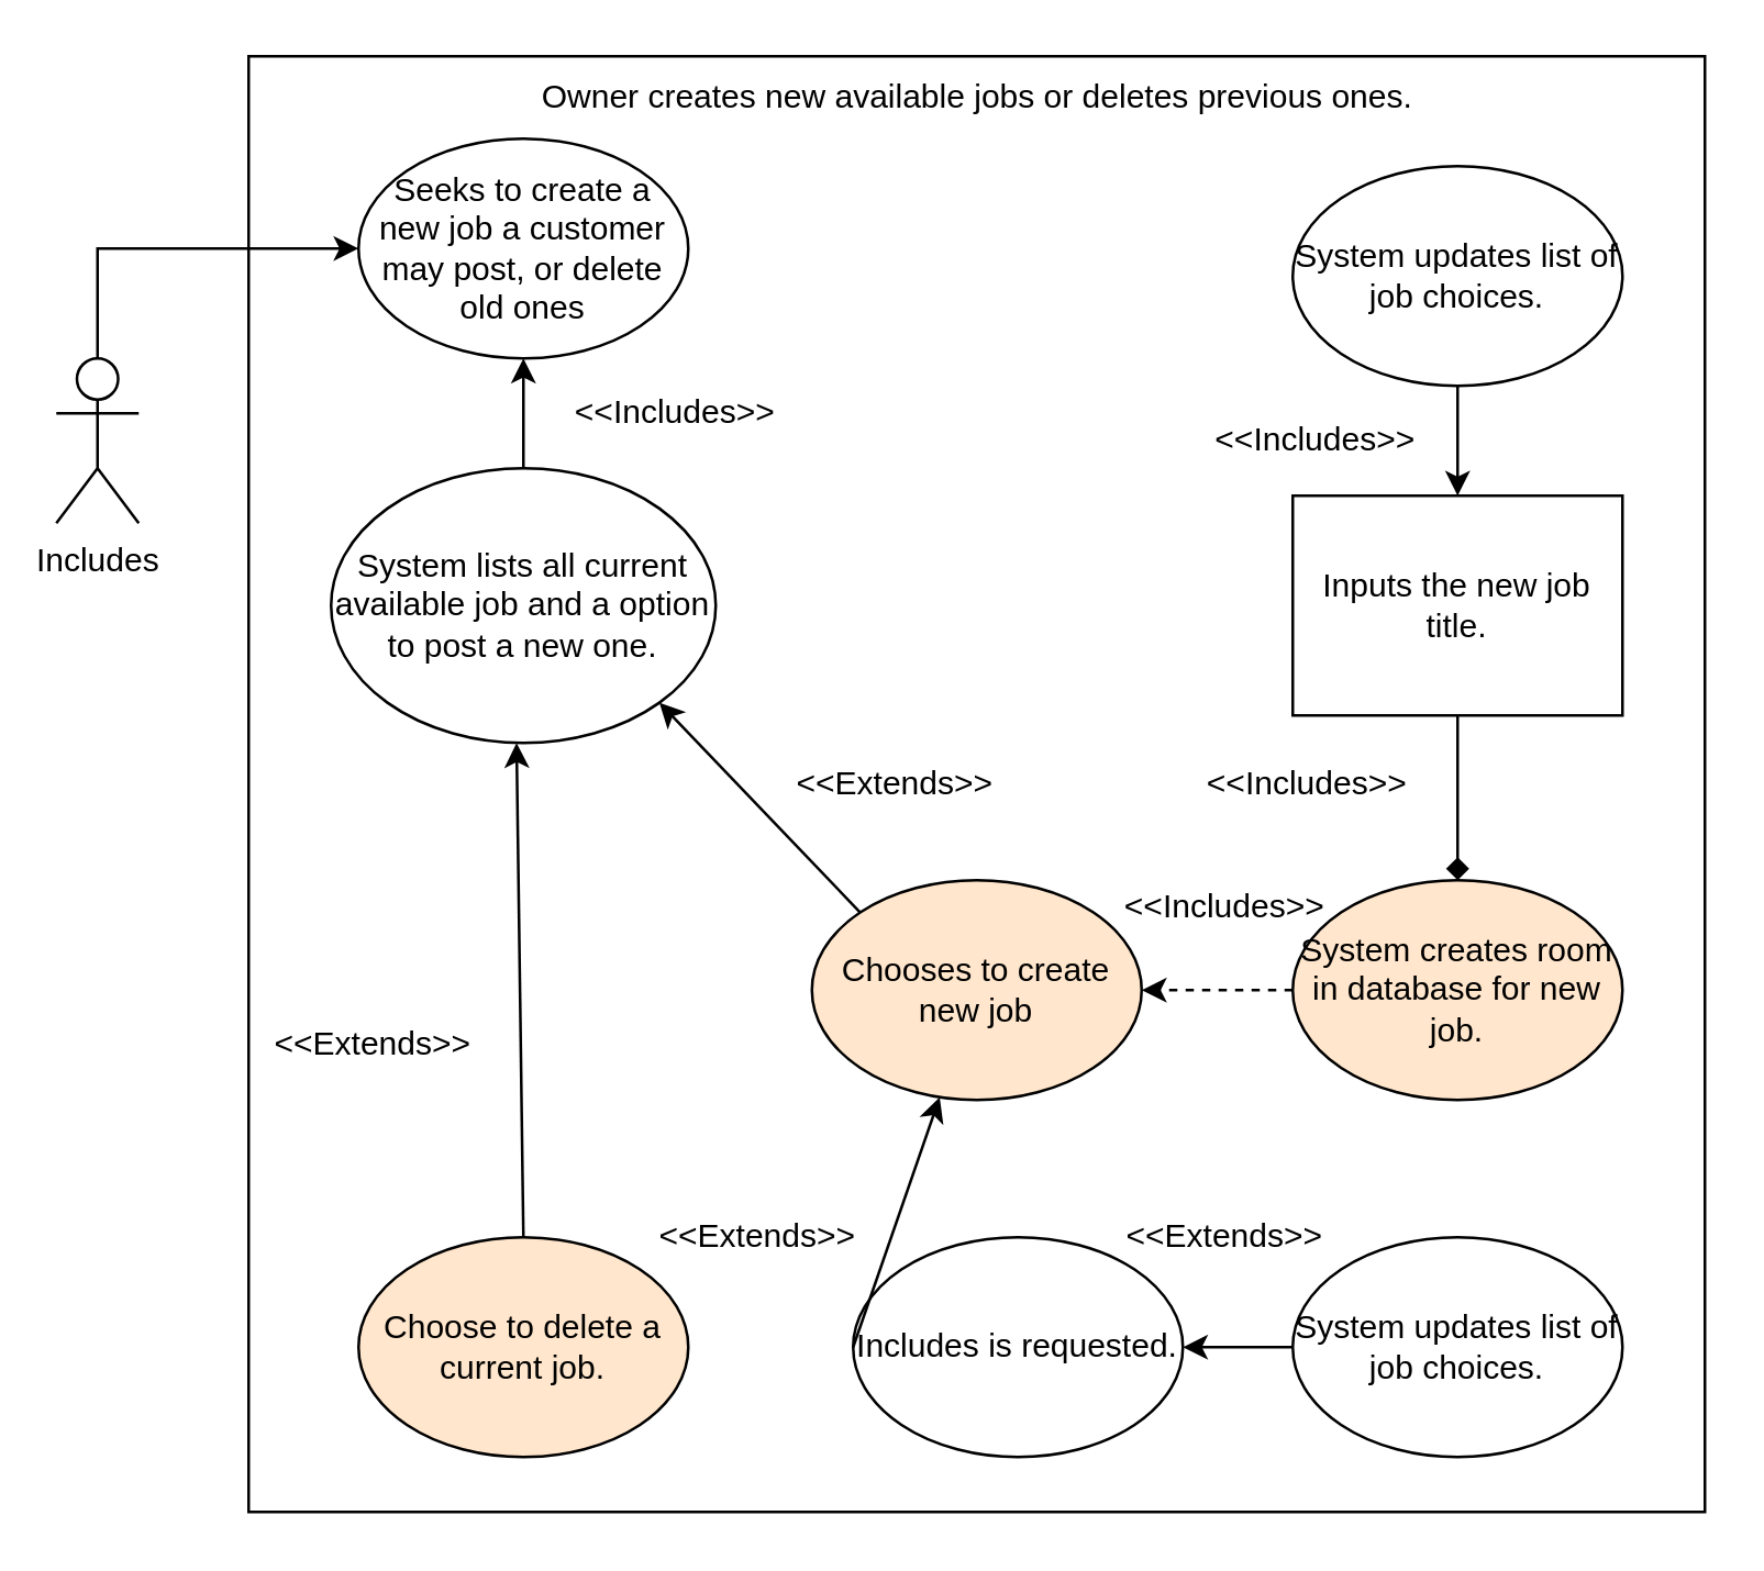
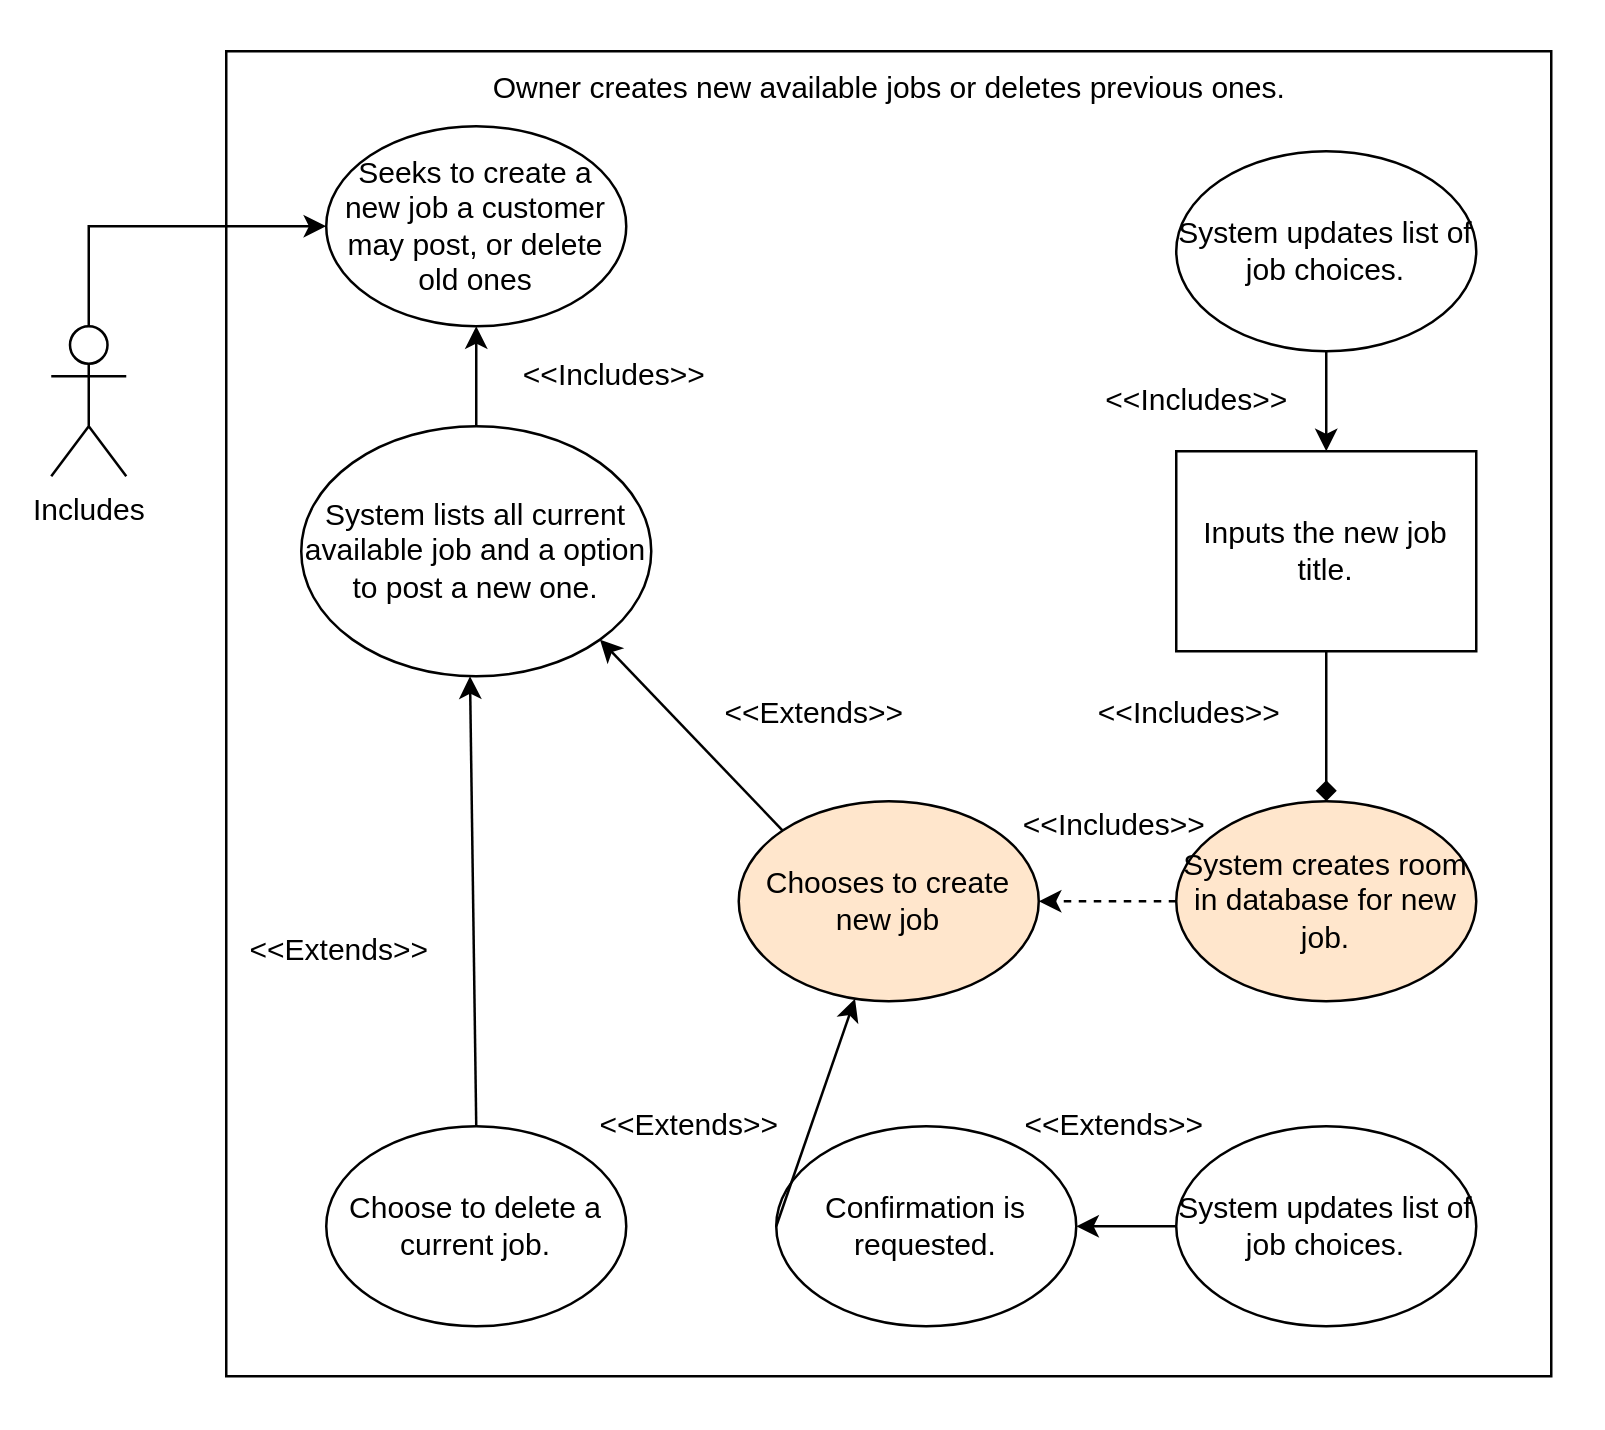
  <mxCell id="0" />
  <mxCell id="1" parent="0" />
  <mxCell id="2" value="" style="whiteSpace=wrap;html=1;aspect=fixed;" vertex="1" parent="1"><mxGeometry x="90" y="20" width="530" height="530" as="geometry" /></mxCell>
  <mxCell id="3" value="Includes" style="shape=umlActor;verticalLabelPosition=bottom;verticalAlign=top;html=1;outlineConnect=0;" vertex="1" parent="1"><mxGeometry x="20" y="130" width="30" height="60" as="geometry" /></mxCell>
  <mxCell id="4" value="" style="endArrow=classic;html=1;rounded=0;exitX=0.5;exitY=0;exitDx=0;exitDy=0;exitPerimeter=0;" edge="1" parent="1" source="3" target="5"><mxGeometry width="50" height="50" relative="1" as="geometry"><mxPoint x="260" y="330" as="sourcePoint" /><mxPoint x="310" y="280" as="targetPoint" /><Array as="points"><mxPoint x="35" y="90" /></Array></mxGeometry></mxCell>
  <mxCell id="5" value="Seeks to create a new job a customer may post, or delete old ones" style="ellipse;whiteSpace=wrap;html=1;" vertex="1" parent="1"><mxGeometry x="130" y="50" width="120" height="80" as="geometry" /></mxCell>
  <mxCell id="6" value="System creates room in database for new job." style="ellipse;whiteSpace=wrap;html=1;fillColor=#ffe6cc;" vertex="1" parent="1"><mxGeometry x="470" y="320" width="120" height="80" as="geometry" /></mxCell>
  <mxCell id="7" value="Owner creates new available jobs or deletes previous ones." style="text;html=1;strokeColor=none;fillColor=none;align=center;verticalAlign=middle;whiteSpace=wrap;rounded=0;" vertex="1" parent="1"><mxGeometry x="187.5" y="20" width="335" height="30" as="geometry" /></mxCell>
  <mxCell id="8" value="Inputs the new job title." style="whiteSpace=wrap;html=1;rounded=0;" vertex="1" parent="1"><mxGeometry x="470" y="180" width="120" height="80" as="geometry" /></mxCell>
  <mxCell id="9" value="System lists all current available job and a option to post a new one." style="ellipse;whiteSpace=wrap;html=1;" vertex="1" parent="1"><mxGeometry x="120" y="170" width="140" height="100" as="geometry" /></mxCell>
  <mxCell id="10" value="Chooses to create new job" style="ellipse;whiteSpace=wrap;html=1;fillColor=#ffe6cc;" vertex="1" parent="1"><mxGeometry x="295" y="320" width="120" height="80" as="geometry" /></mxCell>
  <mxCell id="11" value="System updates list of job choices." style="ellipse;whiteSpace=wrap;html=1;" vertex="1" parent="1"><mxGeometry x="470" y="60" width="120" height="80" as="geometry" /></mxCell>
- <mxCell id="12" value="Choose to delete a current job." style="ellipse;whiteSpace=wrap;html=1;fillColor=#ffe6cc;" vertex="1" parent="1"><mxGeometry x="130" y="450" width="120" height="80" as="geometry" /></mxCell>
+ <mxCell id="12" value="Choose to delete a current job." style="ellipse;whiteSpace=wrap;html=1;" vertex="1" parent="1"><mxGeometry x="130" y="450" width="120" height="80" as="geometry" /></mxCell>
  <mxCell id="13" value="System updates list of job choices." style="ellipse;whiteSpace=wrap;html=1;" vertex="1" parent="1"><mxGeometry x="470" y="450" width="120" height="80" as="geometry" /></mxCell>
- <mxCell id="14" value="Includes is requested." style="ellipse;whiteSpace=wrap;html=1;" vertex="1" parent="1"><mxGeometry x="310" y="450" width="120" height="80" as="geometry" /></mxCell>
+ <mxCell id="14" value="Confirmation is requested." style="ellipse;whiteSpace=wrap;html=1;" vertex="1" parent="1"><mxGeometry x="310" y="450" width="120" height="80" as="geometry" /></mxCell>
  <mxCell id="15" value="" style="endArrow=classic;html=1;rounded=0;entryX=0.5;entryY=1;entryDx=0;entryDy=0;exitX=0.5;exitY=0;exitDx=0;exitDy=0;" edge="1" parent="1" source="9" target="5"><mxGeometry width="50" height="50" relative="1" as="geometry"><mxPoint x="270" y="280" as="sourcePoint" /><mxPoint x="320" y="230" as="targetPoint" /></mxGeometry></mxCell>
  <mxCell id="16" value="" style="endArrow=classic;html=1;rounded=0;exitX=0.5;exitY=0;exitDx=0;exitDy=0;" edge="1" parent="1" source="12"><mxGeometry width="50" height="50" relative="1" as="geometry"><mxPoint x="137.5" y="320" as="sourcePoint" /><mxPoint x="187.5" y="270" as="targetPoint" /></mxGeometry></mxCell>
  <mxCell id="17" value="" style="endArrow=classic;html=1;rounded=0;exitX=0;exitY=0.5;exitDx=0;exitDy=0;" edge="1" parent="1" source="14" target="10"><mxGeometry width="50" height="50" relative="1" as="geometry"><mxPoint x="250" y="490" as="sourcePoint" /><mxPoint x="300" y="440" as="targetPoint" /></mxGeometry></mxCell>
  <mxCell id="18" value="" style="endArrow=classic;html=1;rounded=0;exitX=0;exitY=0;exitDx=0;exitDy=0;entryX=1;entryY=1;entryDx=0;entryDy=0;" edge="1" parent="1" source="10" target="9"><mxGeometry width="50" height="50" relative="1" as="geometry"><mxPoint x="305" y="450" as="sourcePoint" /><mxPoint x="355" y="400" as="targetPoint" /></mxGeometry></mxCell>
  <mxCell id="19" value="" style="endArrow=classic;html=1;rounded=0;entryX=1;entryY=0.5;entryDx=0;entryDy=0;exitX=0;exitY=0.5;exitDx=0;exitDy=0;dashed=1;" edge="1" parent="1" source="6" target="10"><mxGeometry width="50" height="50" relative="1" as="geometry"><mxPoint x="310" y="320" as="sourcePoint" /><mxPoint x="360" y="270" as="targetPoint" /></mxGeometry></mxCell>
  <mxCell id="20" value="" style="endArrow=diamond;html=1;rounded=0;entryX=0.5;entryY=0;entryDx=0;entryDy=0;exitX=0.5;exitY=1;exitDx=0;exitDy=0;" edge="1" parent="1" source="8" target="6"><mxGeometry width="50" height="50" relative="1" as="geometry"><mxPoint x="320" y="330" as="sourcePoint" /><mxPoint x="370" y="280" as="targetPoint" /><Array as="points" /></mxGeometry></mxCell>
  <mxCell id="21" value="" style="endArrow=classic;html=1;rounded=0;exitX=0;exitY=0.5;exitDx=0;exitDy=0;entryX=1;entryY=0.5;entryDx=0;entryDy=0;" edge="1" parent="1" source="13" target="14"><mxGeometry width="50" height="50" relative="1" as="geometry"><mxPoint x="260" y="270" as="sourcePoint" /><mxPoint x="310" y="220" as="targetPoint" /></mxGeometry></mxCell>
  <mxCell id="22" value="" style="endArrow=classic;html=1;rounded=0;entryX=0.5;entryY=0;entryDx=0;entryDy=0;exitX=0.5;exitY=1;exitDx=0;exitDy=0;" edge="1" parent="1" source="11" target="8"><mxGeometry width="50" height="50" relative="1" as="geometry"><mxPoint x="260" y="270" as="sourcePoint" /><mxPoint x="310" y="220" as="targetPoint" /></mxGeometry></mxCell>
  <mxCell id="23" value="&amp;lt;&amp;lt;Includes&amp;gt;&amp;gt;" style="text;html=1;align=center;verticalAlign=middle;resizable=0;points=[];autosize=1;strokeColor=none;fillColor=none;" vertex="1" parent="1"><mxGeometry x="200" y="140" width="90" height="20" as="geometry" /></mxCell>
  <mxCell id="24" value="&amp;lt;&amp;lt;Includes&amp;gt;&amp;gt;" style="text;html=1;align=center;verticalAlign=middle;resizable=0;points=[];autosize=1;strokeColor=none;fillColor=none;" vertex="1" parent="1"><mxGeometry x="400" y="320" width="90" height="20" as="geometry" /></mxCell>
  <mxCell id="25" value="&amp;lt;&amp;lt;Extends&amp;gt;&amp;gt;" style="text;html=1;align=center;verticalAlign=middle;resizable=0;points=[];autosize=1;strokeColor=none;fillColor=none;" vertex="1" parent="1"><mxGeometry x="90" y="370" width="90" height="20" as="geometry" /></mxCell>
  <mxCell id="26" value="&amp;lt;&amp;lt;Extends&amp;gt;&amp;gt;" style="text;html=1;align=center;verticalAlign=middle;resizable=0;points=[];autosize=1;strokeColor=none;fillColor=none;" vertex="1" parent="1"><mxGeometry x="230" y="440" width="90" height="20" as="geometry" /></mxCell>
  <mxCell id="27" value="&amp;lt;&amp;lt;Extends&amp;gt;&amp;gt;" style="text;html=1;align=center;verticalAlign=middle;resizable=0;points=[];autosize=1;strokeColor=none;fillColor=none;" vertex="1" parent="1"><mxGeometry x="400" y="440" width="90" height="20" as="geometry" /></mxCell>
  <mxCell id="28" value="&amp;lt;&amp;lt;Extends&amp;gt;&amp;gt;" style="text;html=1;align=center;verticalAlign=middle;resizable=0;points=[];autosize=1;strokeColor=none;fillColor=none;" vertex="1" parent="1"><mxGeometry x="280" y="275" width="90" height="20" as="geometry" /></mxCell>
  <mxCell id="29" value="&amp;lt;&amp;lt;Includes&amp;gt;&amp;gt;" style="text;html=1;align=center;verticalAlign=middle;resizable=0;points=[];autosize=1;strokeColor=none;fillColor=none;" vertex="1" parent="1"><mxGeometry x="430" y="275" width="90" height="20" as="geometry" /></mxCell>
  <mxCell id="30" value="&amp;lt;&amp;lt;Includes&amp;gt;&amp;gt;" style="text;html=1;align=center;verticalAlign=middle;resizable=0;points=[];autosize=1;strokeColor=none;fillColor=none;" vertex="1" parent="1"><mxGeometry x="432.5" y="150" width="90" height="20" as="geometry" /></mxCell>
